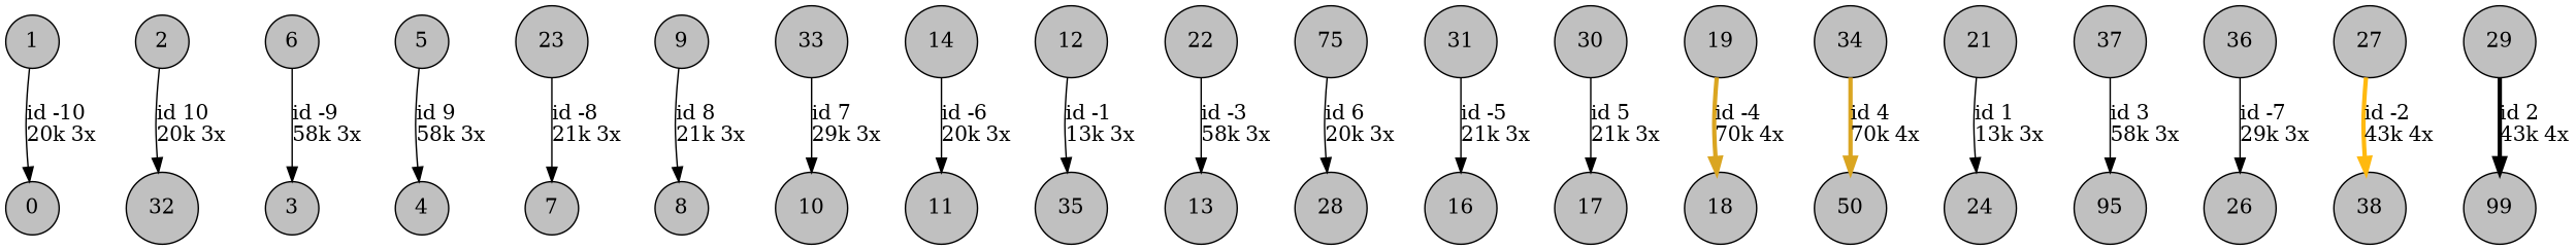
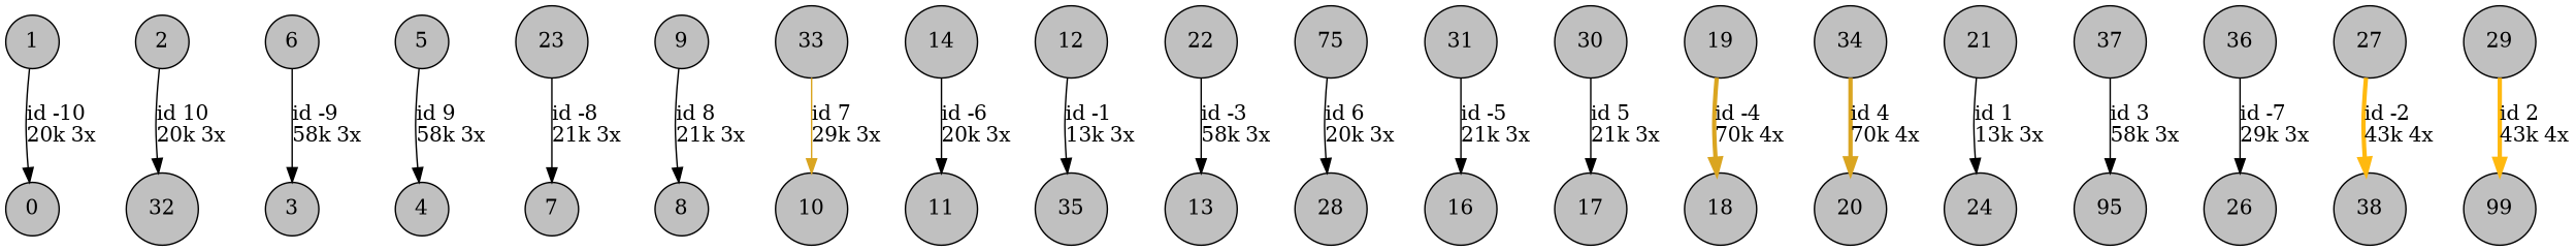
  digraph {
    nodesep=0.5
    node [fillcolor=grey shape=circle style=filled]
    edge [color=black]
    0 [height=0.3]
    1 [height=0.3]
    2 [height=0.3]
    32 [height=0.3]
    3 [height=0.3]
    4 [height=0.3]
    5 [height=0.3]
    6 [height=0.3]
    7 [height=0.3]
    8 [height=0.3]
    9 [height=0.3]
    10 [height=0.3]
    11 [height=0.3]
    12 [height=0.3]
    35 [height=0.3]
    13 [height=0.3]
    14 [height=0.3]
    n18 [height=0.3 label=75]
    28 [height=0.3]
    16 [height=0.3]
    17 [height=0.3]
    18 [height=0.3]
    19 [height=0.3]
-   20 [height=0.3 label=50]
+   20 [height=0.3]
    21 [height=0.3]
    24 [height=0.3]
    22 [height=0.3]
    23 [height=0.3]
    n29 [height=0.3 label=95]
    26 [height=0.3]
    27 [height=0.3]
    38 [height=0.3]
    29 [height=0.3]
    n34 [height=0.3 label=99]
    30 [height=0.3]
    31 [height=0.3]
    33 [height=0.3]
    34 [height=0.3]
    36 [height=0.3]
    37 [height=0.3]
    1 -> 0 [label="id -10\l20k 3x"]
    2 -> 32 [label="id 10\l20k 3x"]
    5 -> 4 [label="id 9\l58k 3x"]
    6 -> 3 [label="id -9\l58k 3x"]
    9 -> 8 [label="id 8\l21k 3x"]
    12 -> 35 [label="id -1\l13k 3x"]
    14 -> 11 [label="id -6\l20k 3x"]
    n18 -> 28 [label="id 6\l20k 3x"]
    19 -> 18 [color=goldenrod label="id -4\l70k 4x" penwidth=3]
    21 -> 24 [label="id 1\l13k 3x"]
    22 -> 13 [label="id -3\l58k 3x"]
    23 -> 7 [label="id -8\l21k 3x"]
    27 -> 38 [color=darkgoldenrod1 label="id -2\l43k 4x" penwidth=3]
-   29 -> n34 [label="id 2\l43k 4x" penwidth=3]
+   29 -> n34 [color=darkgoldenrod1 label="id 2\l43k 4x" penwidth=3]
    30 -> 17 [label="id 5\l21k 3x"]
    31 -> 16 [label="id -5\l21k 3x"]
-   33 -> 10 [label="id 7\l29k 3x"]
+   33 -> 10 [color=goldenrod label="id 7\l29k 3x"]
    34 -> 20 [color=goldenrod label="id 4\l70k 4x" penwidth=3]
    36 -> 26 [label="id -7\l29k 3x"]
    37 -> n29 [label="id 3\l58k 3x"]
  }
